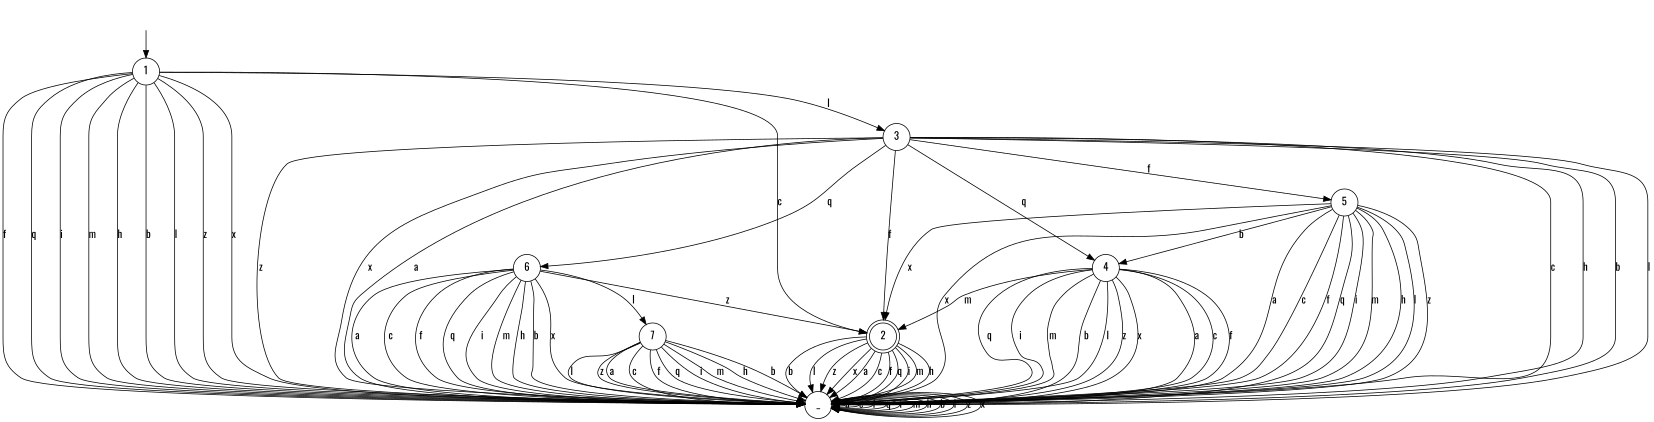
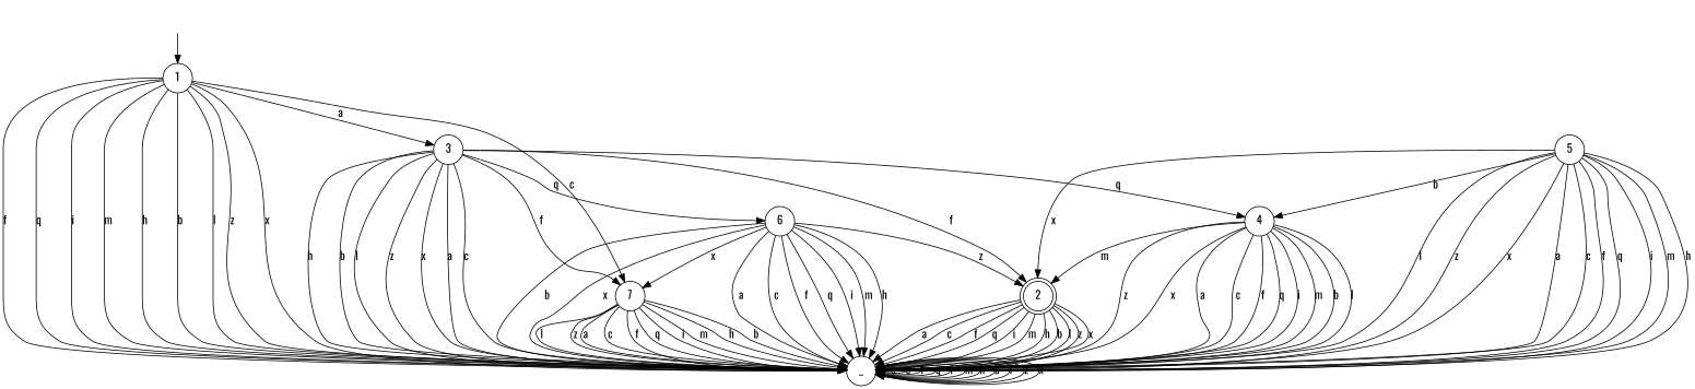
  digraph {
    fontname=Oswald
    rankdir=TB
    node [fontname=Oswald shape=circle]
    edge [fontname=Oswald]
    "" [shape=none]
    1
    3
    2 [shape=doublecircle]
    _
    5
    4
    6
    7
    "" -> 1
-   1 -> 3 [label=l]
-   1 -> 2 [label=c]
+   1 -> 3 [label=a]
+   1 -> 7 [label=c]
    1 -> _ [label=f]
    1 -> _ [label=q]
    1 -> _ [label=i]
    1 -> _ [label=m]
    1 -> _ [label=h]
    1 -> _ [label=b]
    1 -> _ [label=l]
    1 -> _ [label=z]
    1 -> _ [label=x]
    3 -> 2 [label=f]
    3 -> _ [label=a]
    3 -> _ [label=c]
    3 -> _ [label=h]
    3 -> _ [label=b]
    3 -> _ [label=l]
    3 -> _ [label=z]
    3 -> _ [label=x]
-   3 -> 5 [label=f]
+   3 -> 7 [label=f]
    3 -> 4 [label=q]
    3 -> 6 [label=q]
    2 -> _ [label=a]
    2 -> _ [label=c]
    2 -> _ [label=f]
    2 -> _ [label=q]
    2 -> _ [label=i]
    2 -> _ [label=m]
    2 -> _ [label=h]
    2 -> _ [label=b]
    2 -> _ [label=l]
    2 -> _ [label=z]
    2 -> _ [label=x]
    _ -> _ [label=a]
    _ -> _ [label=c]
    _ -> _ [label=f]
    _ -> _ [label=q]
    _ -> _ [label=i]
    _ -> _ [label=m]
    _ -> _ [label=h]
    _ -> _ [label=b]
    _ -> _ [label=l]
    _ -> _ [label=z]
    _ -> _ [label=x]
    5 -> 2 [label=x]
    5 -> _ [label=a]
    5 -> _ [label=c]
    5 -> _ [label=f]
    5 -> _ [label=q]
    5 -> _ [label=i]
    5 -> _ [label=m]
    5 -> _ [label=h]
    5 -> _ [label=l]
    5 -> _ [label=z]
    5 -> _ [label=x]
    5 -> 4 [label=b]
    4 -> 2 [label=m]
    4 -> _ [label=a]
    4 -> _ [label=c]
    4 -> _ [label=f]
    4 -> _ [label=q]
    4 -> _ [label=i]
    4 -> _ [label=m]
    4 -> _ [label=b]
    4 -> _ [label=l]
    4 -> _ [label=z]
    4 -> _ [label=x]
    6 -> 2 [label=z]
    6 -> _ [label=a]
    6 -> _ [label=c]
    6 -> _ [label=f]
    6 -> _ [label=q]
    6 -> _ [label=i]
    6 -> _ [label=m]
    6 -> _ [label=h]
    6 -> _ [label=b]
    6 -> _ [label=x]
-   6 -> 7 [label=l]
+   6 -> 7 [label=x]
    7 -> _ [label=a]
    7 -> _ [label=c]
    7 -> _ [label=f]
    7 -> _ [label=q]
    7 -> _ [label=i]
    7 -> _ [label=m]
    7 -> _ [label=h]
    7 -> _ [label=b]
    7 -> _ [label=l]
    7 -> _ [label=z]
  }
